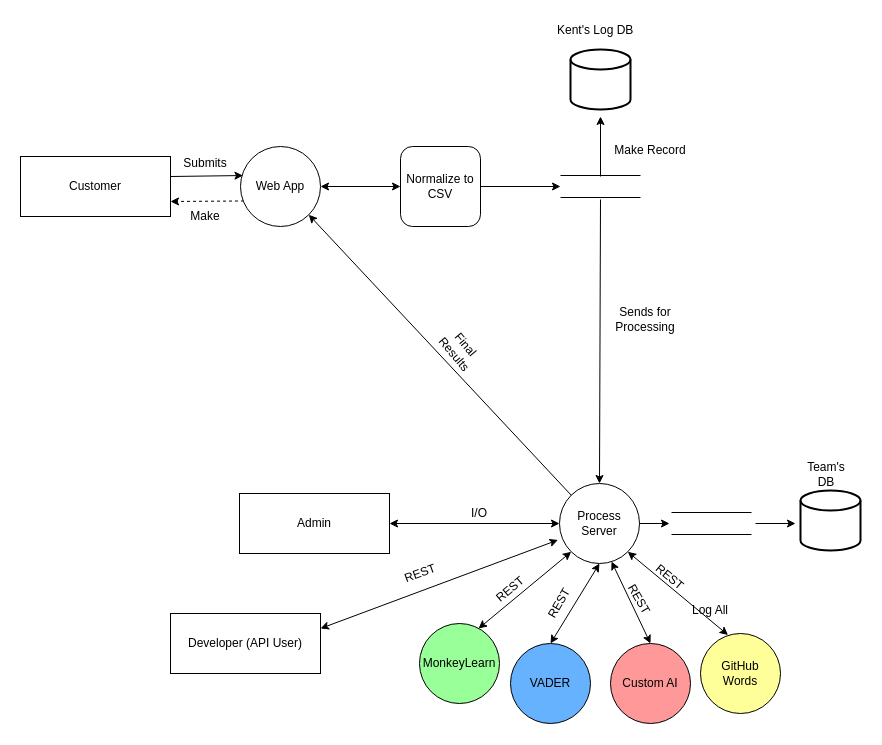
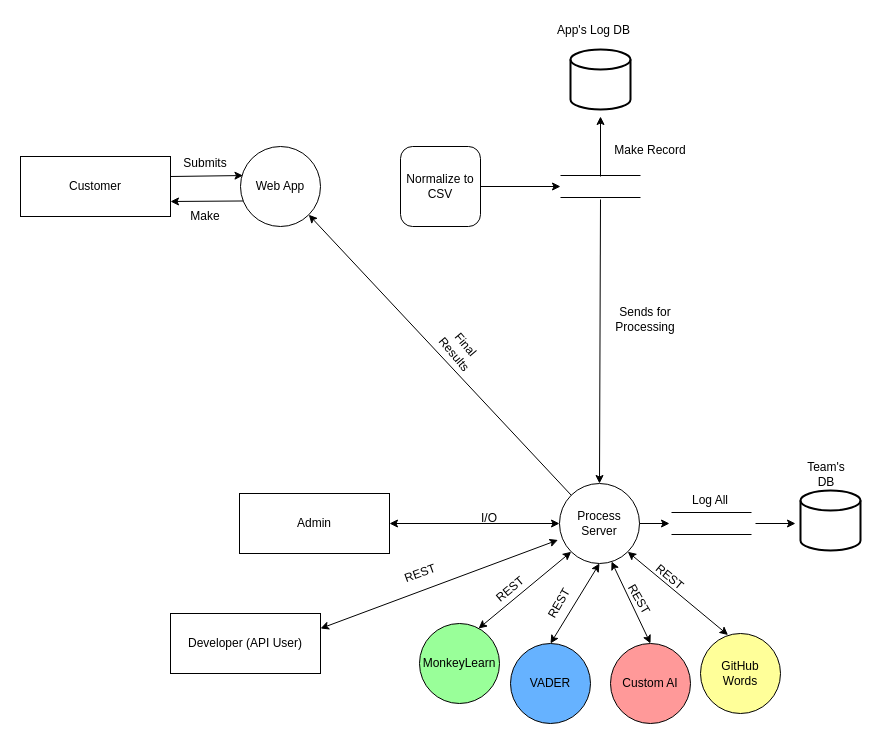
  <mxCell id="0" />
  <mxCell id="1" parent="0" />
  <mxCell id="2" value="Customer" style="rounded=0;whiteSpace=wrap;html=1;" vertex="1" parent="1"><mxGeometry x="20" y="156" width="150" height="60" as="geometry" /></mxCell>
  <mxCell id="3" value="Admin" style="rounded=0;whiteSpace=wrap;html=1;" vertex="1" parent="1"><mxGeometry x="239" y="493" width="150" height="60" as="geometry" /></mxCell>
  <mxCell id="4" value="Developer (API User)" style="rounded=0;whiteSpace=wrap;html=1;" vertex="1" parent="1"><mxGeometry x="170" y="613" width="150" height="60" as="geometry" /></mxCell>
- <mxCell id="5" value="" style="endArrow=classic;html=1;entryX=1;entryY=0.75;entryDx=0;entryDy=0;exitX=0.044;exitY=0.681;exitDx=0;exitDy=0;exitPerimeter=0;dashed=1;" edge="1" parent="1" source="10" target="2"><mxGeometry width="50" height="50" relative="1" as="geometry"><mxPoint x="190" y="256" as="sourcePoint" /><mxPoint x="240" y="206" as="targetPoint" /></mxGeometry></mxCell>
+ <mxCell id="5" value="" style="endArrow=classic;html=1;entryX=1;entryY=0.75;entryDx=0;entryDy=0;exitX=0.044;exitY=0.681;exitDx=0;exitDy=0;exitPerimeter=0;" edge="1" parent="1" source="10" target="2"><mxGeometry width="50" height="50" relative="1" as="geometry"><mxPoint x="190" y="256" as="sourcePoint" /><mxPoint x="240" y="206" as="targetPoint" /></mxGeometry></mxCell>
  <mxCell id="6" value="" style="endArrow=classic;html=1;entryX=0.031;entryY=0.363;entryDx=0;entryDy=0;entryPerimeter=0;" edge="1" parent="1" target="10"><mxGeometry width="50" height="50" relative="1" as="geometry"><mxPoint x="170" y="176" as="sourcePoint" /><mxPoint x="240" y="186" as="targetPoint" /></mxGeometry></mxCell>
  <mxCell id="7" value="Make Record" style="text;html=1;strokeColor=none;fillColor=none;align=center;verticalAlign=middle;whiteSpace=wrap;rounded=0;" vertex="1" parent="1"><mxGeometry x="610" y="140" width="80" height="20" as="geometry" /></mxCell>
  <mxCell id="8" value="Submits" style="text;html=1;strokeColor=none;fillColor=none;align=center;verticalAlign=middle;whiteSpace=wrap;rounded=0;" vertex="1" parent="1"><mxGeometry x="175" y="153" width="60" height="20" as="geometry" /></mxCell>
  <mxCell id="9" value="Normalize to CSV" style="whiteSpace=wrap;html=1;aspect=fixed;rounded=1;" vertex="1" parent="1"><mxGeometry x="400" y="146" width="80" height="80" as="geometry" /></mxCell>
  <mxCell id="10" value="Web App" style="ellipse;whiteSpace=wrap;html=1;aspect=fixed;" vertex="1" parent="1"><mxGeometry x="240" y="146" width="80" height="80" as="geometry" /></mxCell>
  <mxCell id="11" value="" style="endArrow=classic;html=1;exitX=1;exitY=0.5;exitDx=0;exitDy=0;" edge="1" parent="1" source="9"><mxGeometry width="50" height="50" relative="1" as="geometry"><mxPoint x="160" y="366" as="sourcePoint" /><mxPoint x="560" y="186" as="targetPoint" /></mxGeometry></mxCell>
  <mxCell id="12" value="Make" style="text;html=1;strokeColor=none;fillColor=none;align=center;verticalAlign=middle;whiteSpace=wrap;rounded=0;" vertex="1" parent="1"><mxGeometry x="185" y="206" width="40" height="20" as="geometry" /></mxCell>
- <mxCell id="13" value="" style="endArrow=classic;startArrow=classic;html=1;exitX=1;exitY=0.5;exitDx=0;exitDy=0;entryX=0;entryY=0.5;entryDx=0;entryDy=0;" edge="1" parent="1" source="10" target="9"><mxGeometry width="50" height="50" relative="1" as="geometry"><mxPoint x="350" y="206" as="sourcePoint" /><mxPoint x="400" y="186" as="targetPoint" /></mxGeometry></mxCell>
  <mxCell id="14" value="" style="shape=link;html=1;width=22;" edge="1" parent="1"><mxGeometry width="50" height="50" relative="1" as="geometry"><mxPoint x="560" y="186" as="sourcePoint" /><mxPoint x="640" y="186" as="targetPoint" /></mxGeometry></mxCell>
  <mxCell id="15" value="" style="endArrow=classic;html=1;" edge="1" parent="1"><mxGeometry width="50" height="50" relative="1" as="geometry"><mxPoint x="600" y="176" as="sourcePoint" /><mxPoint x="600" y="116" as="targetPoint" /></mxGeometry></mxCell>
- <mxCell id="16" value="Kent's Log DB" style="text;html=1;resizable=0;points=[];autosize=1;align=left;verticalAlign=top;spacingTop=-4;" vertex="1" parent="1"><mxGeometry x="555" y="20" width="90" height="20" as="geometry" /></mxCell>
+ <mxCell id="16" value="App's Log DB" style="text;html=1;resizable=0;points=[];autosize=1;align=left;verticalAlign=top;spacingTop=-4;" vertex="1" parent="1"><mxGeometry x="555" y="20" width="90" height="20" as="geometry" /></mxCell>
  <mxCell id="17" value="" style="strokeWidth=2;html=1;shape=mxgraph.flowchart.database;whiteSpace=wrap;" vertex="1" parent="1"><mxGeometry x="570" y="49" width="60" height="60" as="geometry" /></mxCell>
  <mxCell id="18" value="Process Server" style="ellipse;whiteSpace=wrap;html=1;aspect=fixed;" vertex="1" parent="1"><mxGeometry x="559" y="483" width="80" height="80" as="geometry" /></mxCell>
  <mxCell id="19" value="" style="endArrow=classic;html=1;entryX=0.5;entryY=0;entryDx=0;entryDy=0;" edge="1" parent="1" target="18"><mxGeometry width="50" height="50" relative="1" as="geometry"><mxPoint x="600" y="199" as="sourcePoint" /><mxPoint x="420" y="619" as="targetPoint" /></mxGeometry></mxCell>
- <mxCell id="20" value="Log All" style="text;html=1;strokeColor=none;fillColor=none;align=center;verticalAlign=middle;whiteSpace=wrap;rounded=0;" vertex="1" parent="1"><mxGeometry x="690" y="600" width="40" height="20" as="geometry" /></mxCell>
+ <mxCell id="20" value="Log All" style="text;html=1;strokeColor=none;fillColor=none;align=center;verticalAlign=middle;whiteSpace=wrap;rounded=0;" vertex="1" parent="1"><mxGeometry x="690" y="490" width="40" height="20" as="geometry" /></mxCell>
  <mxCell id="21" value="" style="endArrow=classic;html=1;exitX=1;exitY=0.5;exitDx=0;exitDy=0;" edge="1" parent="1" source="18"><mxGeometry width="50" height="50" relative="1" as="geometry"><mxPoint x="369" y="863" as="sourcePoint" /><mxPoint x="669" y="523" as="targetPoint" /></mxGeometry></mxCell>
  <mxCell id="22" value="" style="strokeWidth=2;html=1;shape=mxgraph.flowchart.database;whiteSpace=wrap;" vertex="1" parent="1"><mxGeometry x="800" y="490" width="60" height="60" as="geometry" /></mxCell>
  <mxCell id="23" value="" style="endArrow=classic;startArrow=classic;html=1;entryX=1;entryY=1;entryDx=0;entryDy=0;exitX=0.344;exitY=0.019;exitDx=0;exitDy=0;exitPerimeter=0;" edge="1" parent="1" source="28" target="18"><mxGeometry width="50" height="50" relative="1" as="geometry"><mxPoint x="679" y="643" as="sourcePoint" /><mxPoint x="674" y="573" as="targetPoint" /></mxGeometry></mxCell>
  <mxCell id="24" value="" style="endArrow=classic;startArrow=classic;html=1;entryX=0.5;entryY=1;entryDx=0;entryDy=0;exitX=0.5;exitY=0;exitDx=0;exitDy=0;" edge="1" parent="1" source="27" target="18"><mxGeometry width="50" height="50" relative="1" as="geometry"><mxPoint x="599" y="643" as="sourcePoint" /><mxPoint x="619" y="573" as="targetPoint" /></mxGeometry></mxCell>
  <mxCell id="25" value="" style="endArrow=classic;startArrow=classic;html=1;entryX=0;entryY=1;entryDx=0;entryDy=0;exitX=0.738;exitY=0.063;exitDx=0;exitDy=0;exitPerimeter=0;" edge="1" parent="1" source="26" target="18"><mxGeometry width="50" height="50" relative="1" as="geometry"><mxPoint x="519" y="643" as="sourcePoint" /><mxPoint x="584" y="563" as="targetPoint" /></mxGeometry></mxCell>
  <mxCell id="26" value="MonkeyLearn" style="ellipse;whiteSpace=wrap;html=1;aspect=fixed;fillColor=#99FF99;" vertex="1" parent="1"><mxGeometry x="419" y="623" width="80" height="80" as="geometry" /></mxCell>
  <mxCell id="27" value="VADER" style="ellipse;whiteSpace=wrap;html=1;aspect=fixed;fillColor=#66B2FF;" vertex="1" parent="1"><mxGeometry x="510" y="643" width="80" height="80" as="geometry" /></mxCell>
  <mxCell id="28" value="GitHub&lt;br&gt;Words" style="ellipse;whiteSpace=wrap;html=1;aspect=fixed;fillColor=#FFFF99;" vertex="1" parent="1"><mxGeometry x="700" y="633" width="80" height="80" as="geometry" /></mxCell>
  <mxCell id="29" value="" style="endArrow=classic;startArrow=classic;html=1;entryX=0;entryY=0.5;entryDx=0;entryDy=0;exitX=1;exitY=0.5;exitDx=0;exitDy=0;" edge="1" parent="1" source="3" target="18"><mxGeometry width="50" height="50" relative="1" as="geometry"><mxPoint x="19" y="863" as="sourcePoint" /><mxPoint x="69" y="813" as="targetPoint" /></mxGeometry></mxCell>
- <mxCell id="30" value="I/O" style="text;html=1;strokeColor=none;fillColor=none;align=center;verticalAlign=middle;whiteSpace=wrap;rounded=0;" vertex="1" parent="1"><mxGeometry x="459" y="503" width="40" height="20" as="geometry" /></mxCell>
+ <mxCell id="30" value="I/O" style="text;html=1;strokeColor=none;fillColor=none;align=center;verticalAlign=middle;whiteSpace=wrap;rounded=0;" vertex="1" parent="1"><mxGeometry x="469" y="508" width="40" height="20" as="geometry" /></mxCell>
  <mxCell id="31" value="Team's DB" style="text;html=1;strokeColor=none;fillColor=none;align=center;verticalAlign=middle;whiteSpace=wrap;rounded=0;" vertex="1" parent="1"><mxGeometry x="806" y="464" width="40" height="20" as="geometry" /></mxCell>
  <mxCell id="32" value="" style="endArrow=classic;startArrow=classic;html=1;entryX=-0.019;entryY=0.706;entryDx=0;entryDy=0;entryPerimeter=0;exitX=1;exitY=0.25;exitDx=0;exitDy=0;" edge="1" parent="1" source="4" target="18"><mxGeometry width="50" height="50" relative="1" as="geometry"><mxPoint x="219" y="736" as="sourcePoint" /><mxPoint x="69" y="813" as="targetPoint" /></mxGeometry></mxCell>
  <mxCell id="33" value="REST" style="text;html=1;strokeColor=none;fillColor=none;align=center;verticalAlign=middle;whiteSpace=wrap;rounded=0;rotation=-20;" vertex="1" parent="1"><mxGeometry x="400" y="563" width="40" height="20" as="geometry" /></mxCell>
  <mxCell id="34" value="" style="shape=link;html=1;width=22;" edge="1" parent="1"><mxGeometry width="50" height="50" relative="1" as="geometry"><mxPoint x="671" y="523" as="sourcePoint" /><mxPoint x="751" y="523" as="targetPoint" /></mxGeometry></mxCell>
  <mxCell id="35" value="" style="endArrow=classic;html=1;entryX=0;entryY=0.5;entryDx=0;entryDy=0;entryPerimeter=0;" edge="1" parent="1"><mxGeometry width="50" height="50" relative="1" as="geometry"><mxPoint x="755" y="523" as="sourcePoint" /><mxPoint x="795" y="523" as="targetPoint" /></mxGeometry></mxCell>
  <mxCell id="36" value="" style="endArrow=classic;html=1;entryX=1;entryY=1;entryDx=0;entryDy=0;exitX=0;exitY=0;exitDx=0;exitDy=0;" edge="1" parent="1" source="18" target="10"><mxGeometry width="50" height="50" relative="1" as="geometry"><mxPoint x="20" y="599" as="sourcePoint" /><mxPoint x="70" y="549" as="targetPoint" /></mxGeometry></mxCell>
  <mxCell id="37" value="Final Results" style="text;html=1;strokeColor=none;fillColor=none;align=center;verticalAlign=middle;whiteSpace=wrap;rounded=0;rotation=50;" vertex="1" parent="1"><mxGeometry x="440" y="339" width="40" height="20" as="geometry" /></mxCell>
  <mxCell id="38" value="Sends for Processing" style="text;html=1;strokeColor=none;fillColor=none;align=center;verticalAlign=middle;whiteSpace=wrap;rounded=0;" vertex="1" parent="1"><mxGeometry x="625" y="309" width="40" height="20" as="geometry" /></mxCell>
  <mxCell id="39" value="REST" style="text;html=1;strokeColor=none;fillColor=none;align=center;verticalAlign=middle;whiteSpace=wrap;rounded=0;rotation=-40;" vertex="1" parent="1"><mxGeometry x="490" y="579" width="40" height="20" as="geometry" /></mxCell>
  <mxCell id="40" value="REST" style="text;html=1;strokeColor=none;fillColor=none;align=center;verticalAlign=middle;whiteSpace=wrap;rounded=0;rotation=-60;" vertex="1" parent="1"><mxGeometry x="539" y="593" width="40" height="20" as="geometry" /></mxCell>
  <mxCell id="41" value="REST" style="text;html=1;strokeColor=none;fillColor=none;align=center;verticalAlign=middle;whiteSpace=wrap;rounded=0;rotation=40;" vertex="1" parent="1"><mxGeometry x="650" y="566.5" width="40" height="20" as="geometry" /></mxCell>
  <mxCell id="42" value="Custom AI" style="ellipse;whiteSpace=wrap;html=1;aspect=fixed;fillColor=#FF9999;" vertex="1" parent="1"><mxGeometry x="610" y="643" width="80" height="80" as="geometry" /></mxCell>
  <mxCell id="43" value="" style="endArrow=classic;startArrow=classic;html=1;entryX=0.5;entryY=0;entryDx=0;entryDy=0;exitX=0.65;exitY=0.975;exitDx=0;exitDy=0;exitPerimeter=0;" edge="1" parent="1" source="18" target="42"><mxGeometry width="50" height="50" relative="1" as="geometry"><mxPoint x="20" y="799" as="sourcePoint" /><mxPoint x="70" y="749" as="targetPoint" /></mxGeometry></mxCell>
  <mxCell id="44" value="REST" style="text;html=1;strokeColor=none;fillColor=none;align=center;verticalAlign=middle;whiteSpace=wrap;rounded=0;rotation=60;" vertex="1" parent="1"><mxGeometry x="619" y="589" width="40" height="20" as="geometry" /></mxCell>
